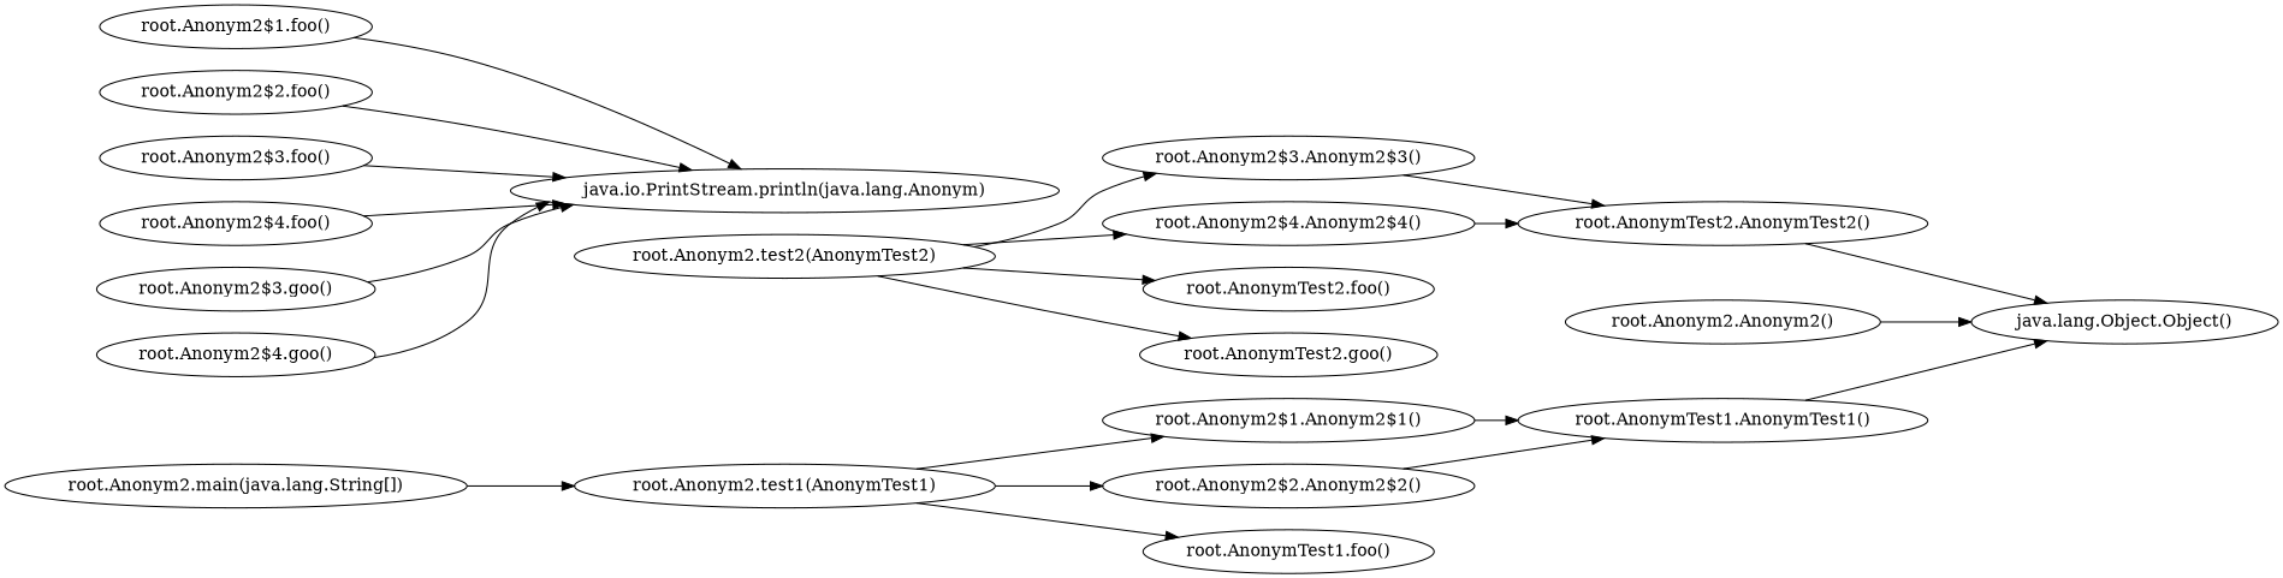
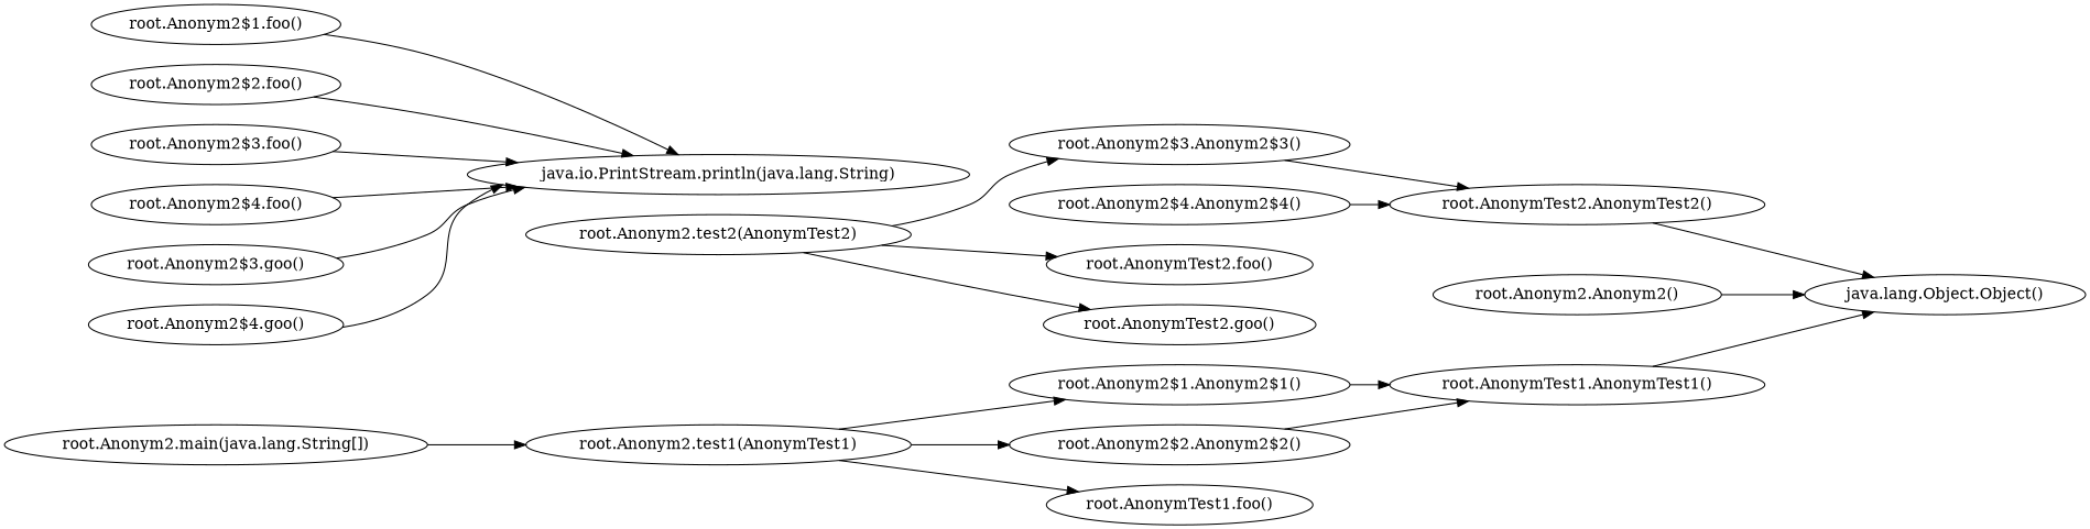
  digraph {
    rankdir=LR
    n1 [label="root.Anonym2$1.Anonym2$1()"]
    n2 [label="root.AnonymTest1.AnonymTest1()"]
    n3 [label="java.lang.Object.Object()"]
    n4 [label="root.Anonym2$2.Anonym2$2()"]
    n5 [label="root.Anonym2$3.Anonym2$3()"]
    n6 [label="root.AnonymTest2.AnonymTest2()"]
    n7 [label="root.Anonym2$4.Anonym2$4()"]
    n8 [label="root.Anonym2.Anonym2()"]
    n9 [label="root.AnonymTest1.foo()"]
    n10 [label="root.AnonymTest2.foo()"]
    n11 [label="root.Anonym2$1.foo()"]
-   n12 [label="java.io.PrintStream.println(java.lang.Anonym)"]
+   n12 [label="java.io.PrintStream.println(java.lang.String)"]
    n13 [label="root.Anonym2$2.foo()"]
    n14 [label="root.Anonym2$3.foo()"]
    n15 [label="root.Anonym2$4.foo()"]
    n16 [label="root.AnonymTest2.goo()"]
    n17 [label="root.Anonym2$3.goo()"]
    n18 [label="root.Anonym2$4.goo()"]
    n19 [label="root.Anonym2.main(java.lang.String[])"]
    n20 [label="root.Anonym2.test1(AnonymTest1)"]
    n21 [label="root.Anonym2.test2(AnonymTest2)"]
    n1 -> n2
    n2 -> n3
    n4 -> n2
    n5 -> n6
    n6 -> n3
    n7 -> n6
    n8 -> n3
    n11 -> n12
    n13 -> n12
    n14 -> n12
    n15 -> n12
    n17 -> n12
    n18 -> n12
    n19 -> n20
    n20 -> n1
    n20 -> n4
    n20 -> n9
    n21 -> n5
-   n21 -> n7
    n21 -> n10
    n21 -> n16
  }
